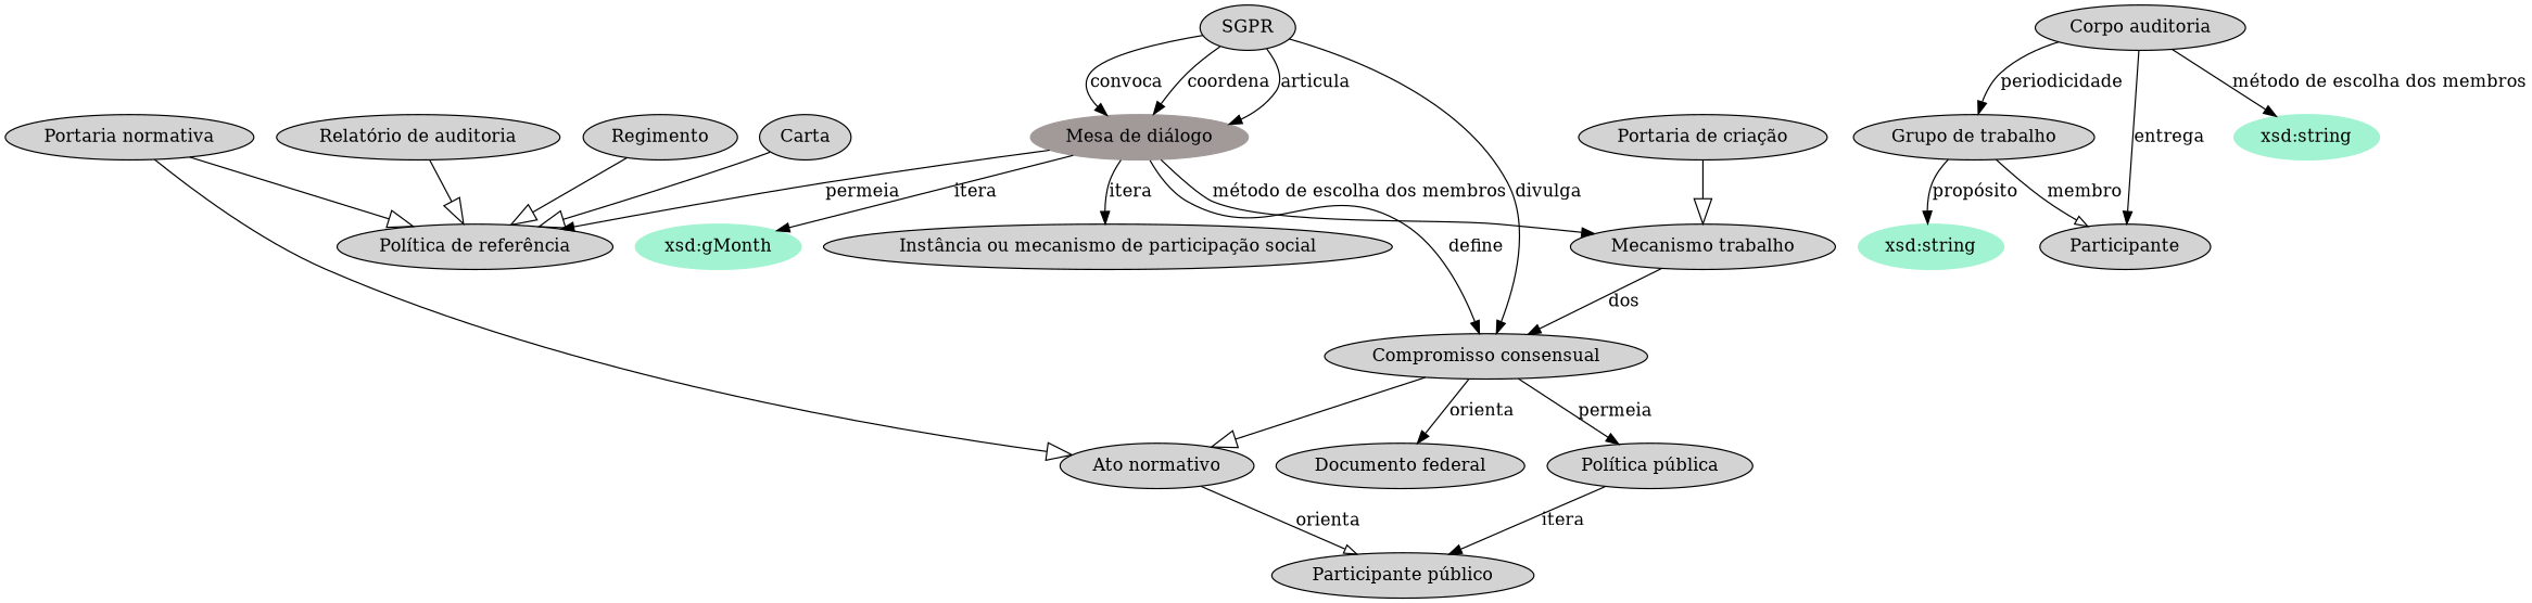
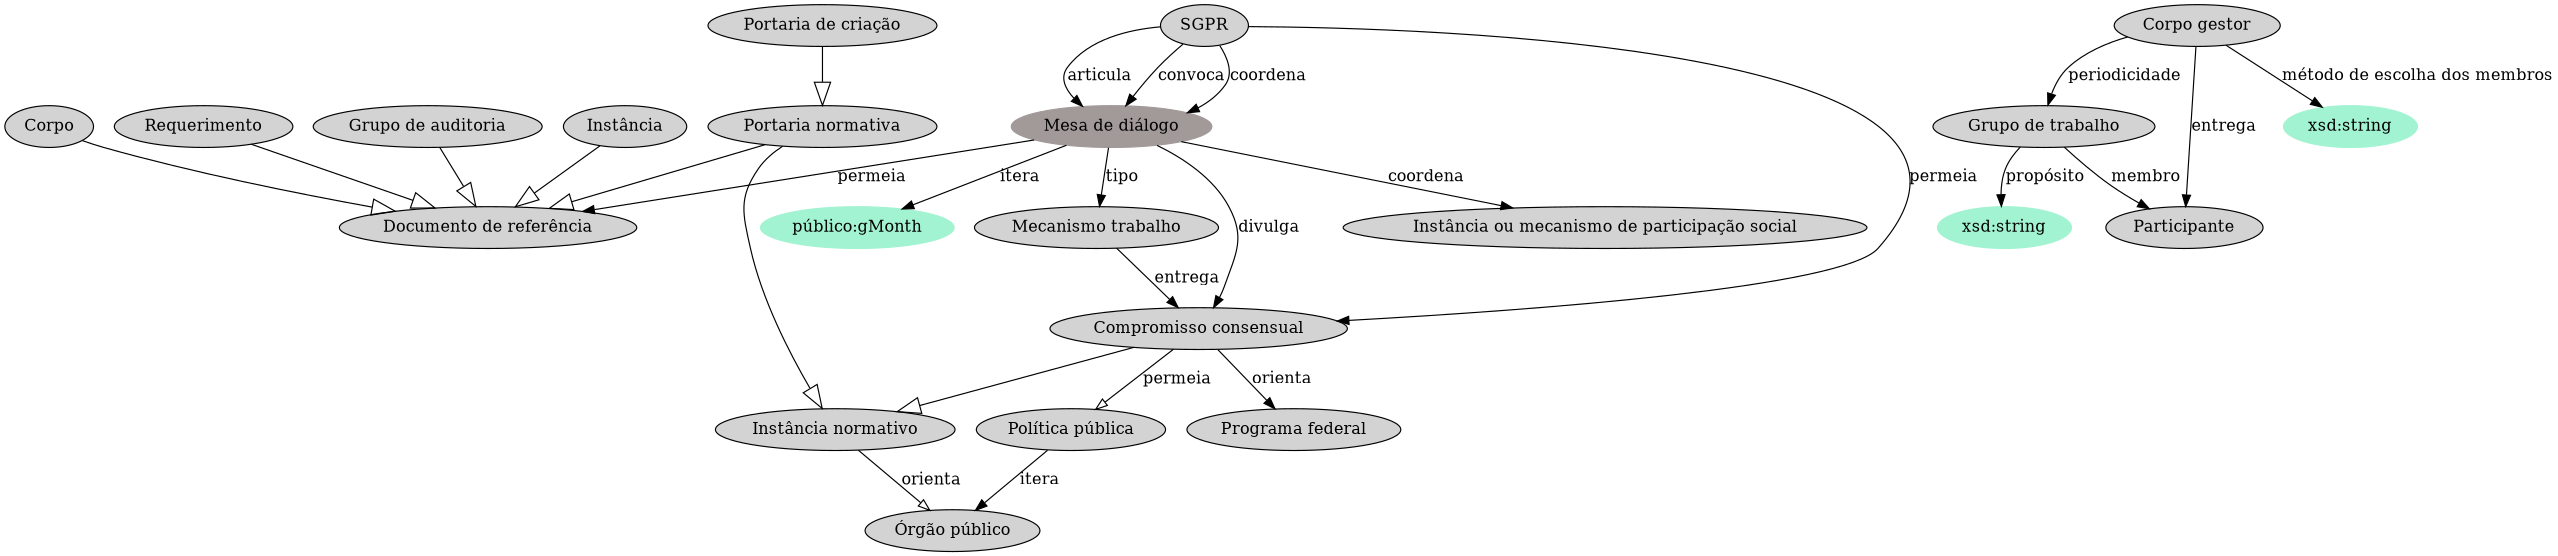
  digraph {
    node [style=filled]
    "Mesa de diálogo" [color="#A29999"]
-   n2 [color="#A2F3D1" label="xsd:gMonth"]
+   n2 [color="#A2F3D1" label="público:gMonth"]
    n3 [label="Mecanismo trabalho"]
    "Compromisso consensual"
-   "Documento de referência" [label="Política de referência"]
+   "Documento de referência"
    "Instância ou mecanismo de participação social"
    "Política pública"
-   "Ato normativo"
-   "Programa federal" [label="Documento federal"]
-   "Corpo gestor" [label="Corpo auditoria"]
+   "Ato normativo" [label="Instância normativo"]
+   "Programa federal"
+   "Corpo gestor"
    "Grupo de trabalho"
    Participante
    n13 [color="#A2F3D1" label="xsd:string"]
-   "Órgão público" [label="Participante público"]
+   "Órgão público"
    n15 [color="#A2F3D1" label="xsd:string"]
    SGPR
-   Carta
-   "Relatório de auditoria"
-   Regimento
+   Carta [label=Corpo]
+   Requerimento
+   "Relatório de auditoria" [label="Grupo de auditoria"]
+   Regimento [label="Instância"]
    "Portaria normativa"
    "Portaria de criação"
    "Mesa de diálogo" -> n2 [label=itera]
-   "Mesa de diálogo" -> n3 [label="método de escolha dos membros"]
-   "Mesa de diálogo" -> "Compromisso consensual" [label=define]
+   "Mesa de diálogo" -> n3 [label=tipo]
+   "Mesa de diálogo" -> "Compromisso consensual" [label=divulga]
    "Mesa de diálogo" -> "Documento de referência" [label=permeia]
-   "Mesa de diálogo" -> "Instância ou mecanismo de participação social" [label=itera]
-   n3 -> "Compromisso consensual" [label=dos]
-   "Compromisso consensual" -> "Política pública" [label=permeia]
+   "Mesa de diálogo" -> "Instância ou mecanismo de participação social" [label=coordena]
+   n3 -> "Compromisso consensual" [label=entrega]
+   "Compromisso consensual" -> "Política pública" [label=permeia arrowhead=empty]
    "Compromisso consensual" -> "Ato normativo" [arrowhead=empty arrowsize=2]
    "Compromisso consensual" -> "Programa federal" [label=orienta]
    "Política pública" -> "Órgão público" [label=itera]
    "Ato normativo" -> "Órgão público" [arrowhead=empty label=orienta]
    "Corpo gestor" -> "Grupo de trabalho" [label=periodicidade]
    "Corpo gestor" -> Participante [label=entrega]
    "Corpo gestor" -> n13 [label="método de escolha dos membros"]
-   "Grupo de trabalho" -> Participante [label=membro arrowhead=empty]
+   "Grupo de trabalho" -> Participante [label=membro]
    "Grupo de trabalho" -> n15 [label="propósito"]
    SGPR -> "Mesa de diálogo" [label=articula]
    SGPR -> "Mesa de diálogo" [label=convoca]
    SGPR -> "Mesa de diálogo" [label=coordena]
-   SGPR -> "Compromisso consensual" [label=divulga]
+   SGPR -> "Compromisso consensual" [label=permeia]
    Carta -> "Documento de referência" [arrowhead=empty arrowsize=2]
+   Requerimento -> "Documento de referência" [arrowhead=empty arrowsize=2]
    "Relatório de auditoria" -> "Documento de referência" [arrowhead=empty arrowsize=2]
    Regimento -> "Documento de referência" [arrowhead=empty arrowsize=2]
    "Portaria normativa" -> "Documento de referência" [arrowhead=empty arrowsize=2]
    "Portaria normativa" -> "Ato normativo" [arrowhead=empty arrowsize=2]
-   "Portaria de criação" -> n3 [arrowhead=empty arrowsize=2]
+   "Portaria de criação" -> "Portaria normativa" [arrowhead=empty arrowsize=2]
  }
